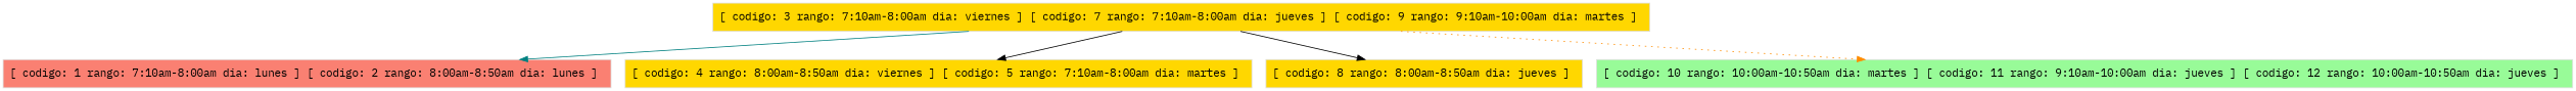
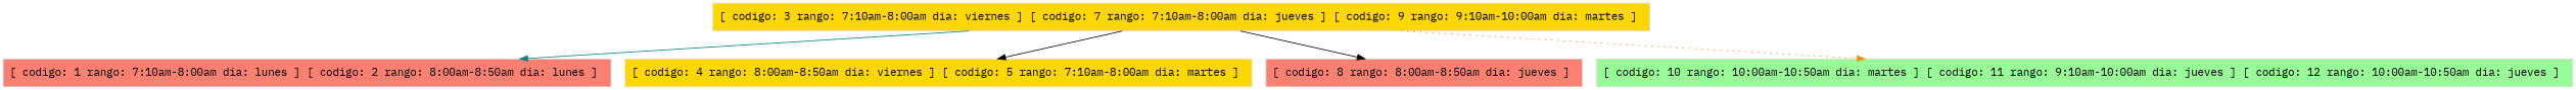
  digraph {
    fontname="IBM Plex Mono"
    node [color=grey87 shape=box style=filled fillcolor=gold fontname="IBM Plex Mono"]
    edge [color=black style=solid fontname="IBM Plex Mono"]
    "[ codigo: 3 rango: 7:10am-8:00am dia: viernes ] [ codigo: 7 rango: 7:10am-8:00am dia: jueves ] [ codigo: 9 rango: 9:10am-10:00am dia: martes ] "
    "[ codigo: 1 rango: 7:10am-8:00am dia: lunes ] [ codigo: 2 rango: 8:00am-8:50am dia: lunes ] " [fillcolor=salmon]
    "[ codigo: 4 rango: 8:00am-8:50am dia: viernes ] [ codigo: 5 rango: 7:10am-8:00am dia: martes ] "
-   "[ codigo: 8 rango: 8:00am-8:50am dia: jueves ] "
+   "[ codigo: 8 rango: 8:00am-8:50am dia: jueves ] " [fillcolor=salmon]
    "[ codigo: 10 rango: 10:00am-10:50am dia: martes ] [ codigo: 11 rango: 9:10am-10:00am dia: jueves ] [ codigo: 12 rango: 10:00am-10:50am dia: jueves ] " [fillcolor=palegreen]
    "[ codigo: 3 rango: 7:10am-8:00am dia: viernes ] [ codigo: 7 rango: 7:10am-8:00am dia: jueves ] [ codigo: 9 rango: 9:10am-10:00am dia: martes ] " -> "[ codigo: 1 rango: 7:10am-8:00am dia: lunes ] [ codigo: 2 rango: 8:00am-8:50am dia: lunes ] " [color=teal]
    "[ codigo: 3 rango: 7:10am-8:00am dia: viernes ] [ codigo: 7 rango: 7:10am-8:00am dia: jueves ] [ codigo: 9 rango: 9:10am-10:00am dia: martes ] " -> "[ codigo: 4 rango: 8:00am-8:50am dia: viernes ] [ codigo: 5 rango: 7:10am-8:00am dia: martes ] "
    "[ codigo: 3 rango: 7:10am-8:00am dia: viernes ] [ codigo: 7 rango: 7:10am-8:00am dia: jueves ] [ codigo: 9 rango: 9:10am-10:00am dia: martes ] " -> "[ codigo: 8 rango: 8:00am-8:50am dia: jueves ] "
    "[ codigo: 3 rango: 7:10am-8:00am dia: viernes ] [ codigo: 7 rango: 7:10am-8:00am dia: jueves ] [ codigo: 9 rango: 9:10am-10:00am dia: martes ] " -> "[ codigo: 10 rango: 10:00am-10:50am dia: martes ] [ codigo: 11 rango: 9:10am-10:00am dia: jueves ] [ codigo: 12 rango: 10:00am-10:50am dia: jueves ] " [color=darkorange style=dotted]
  }
